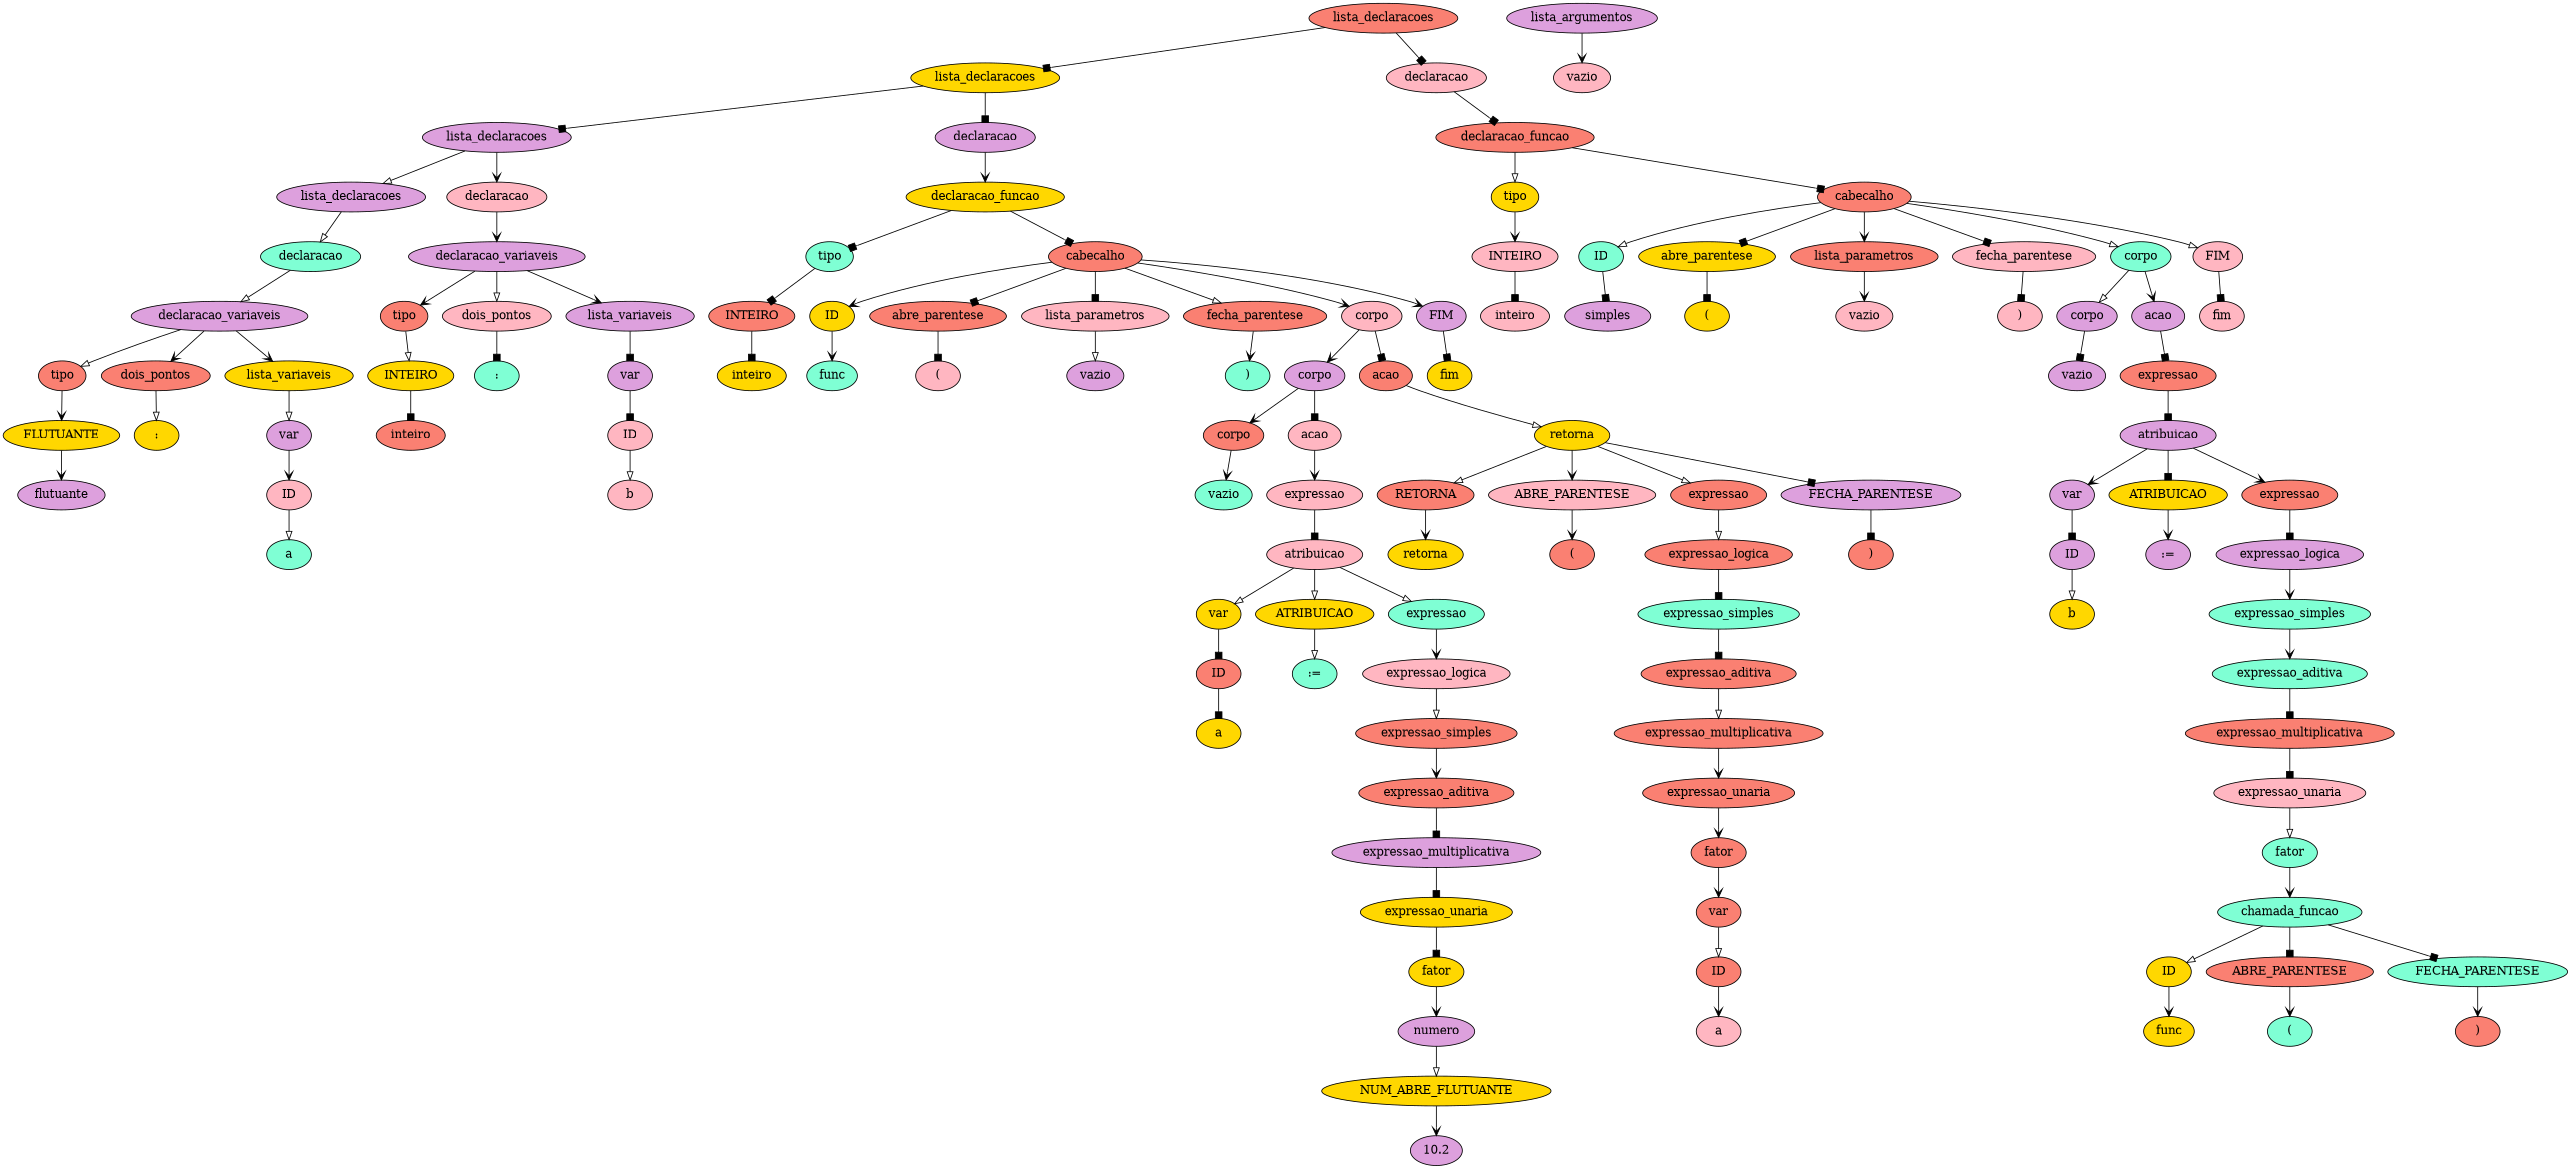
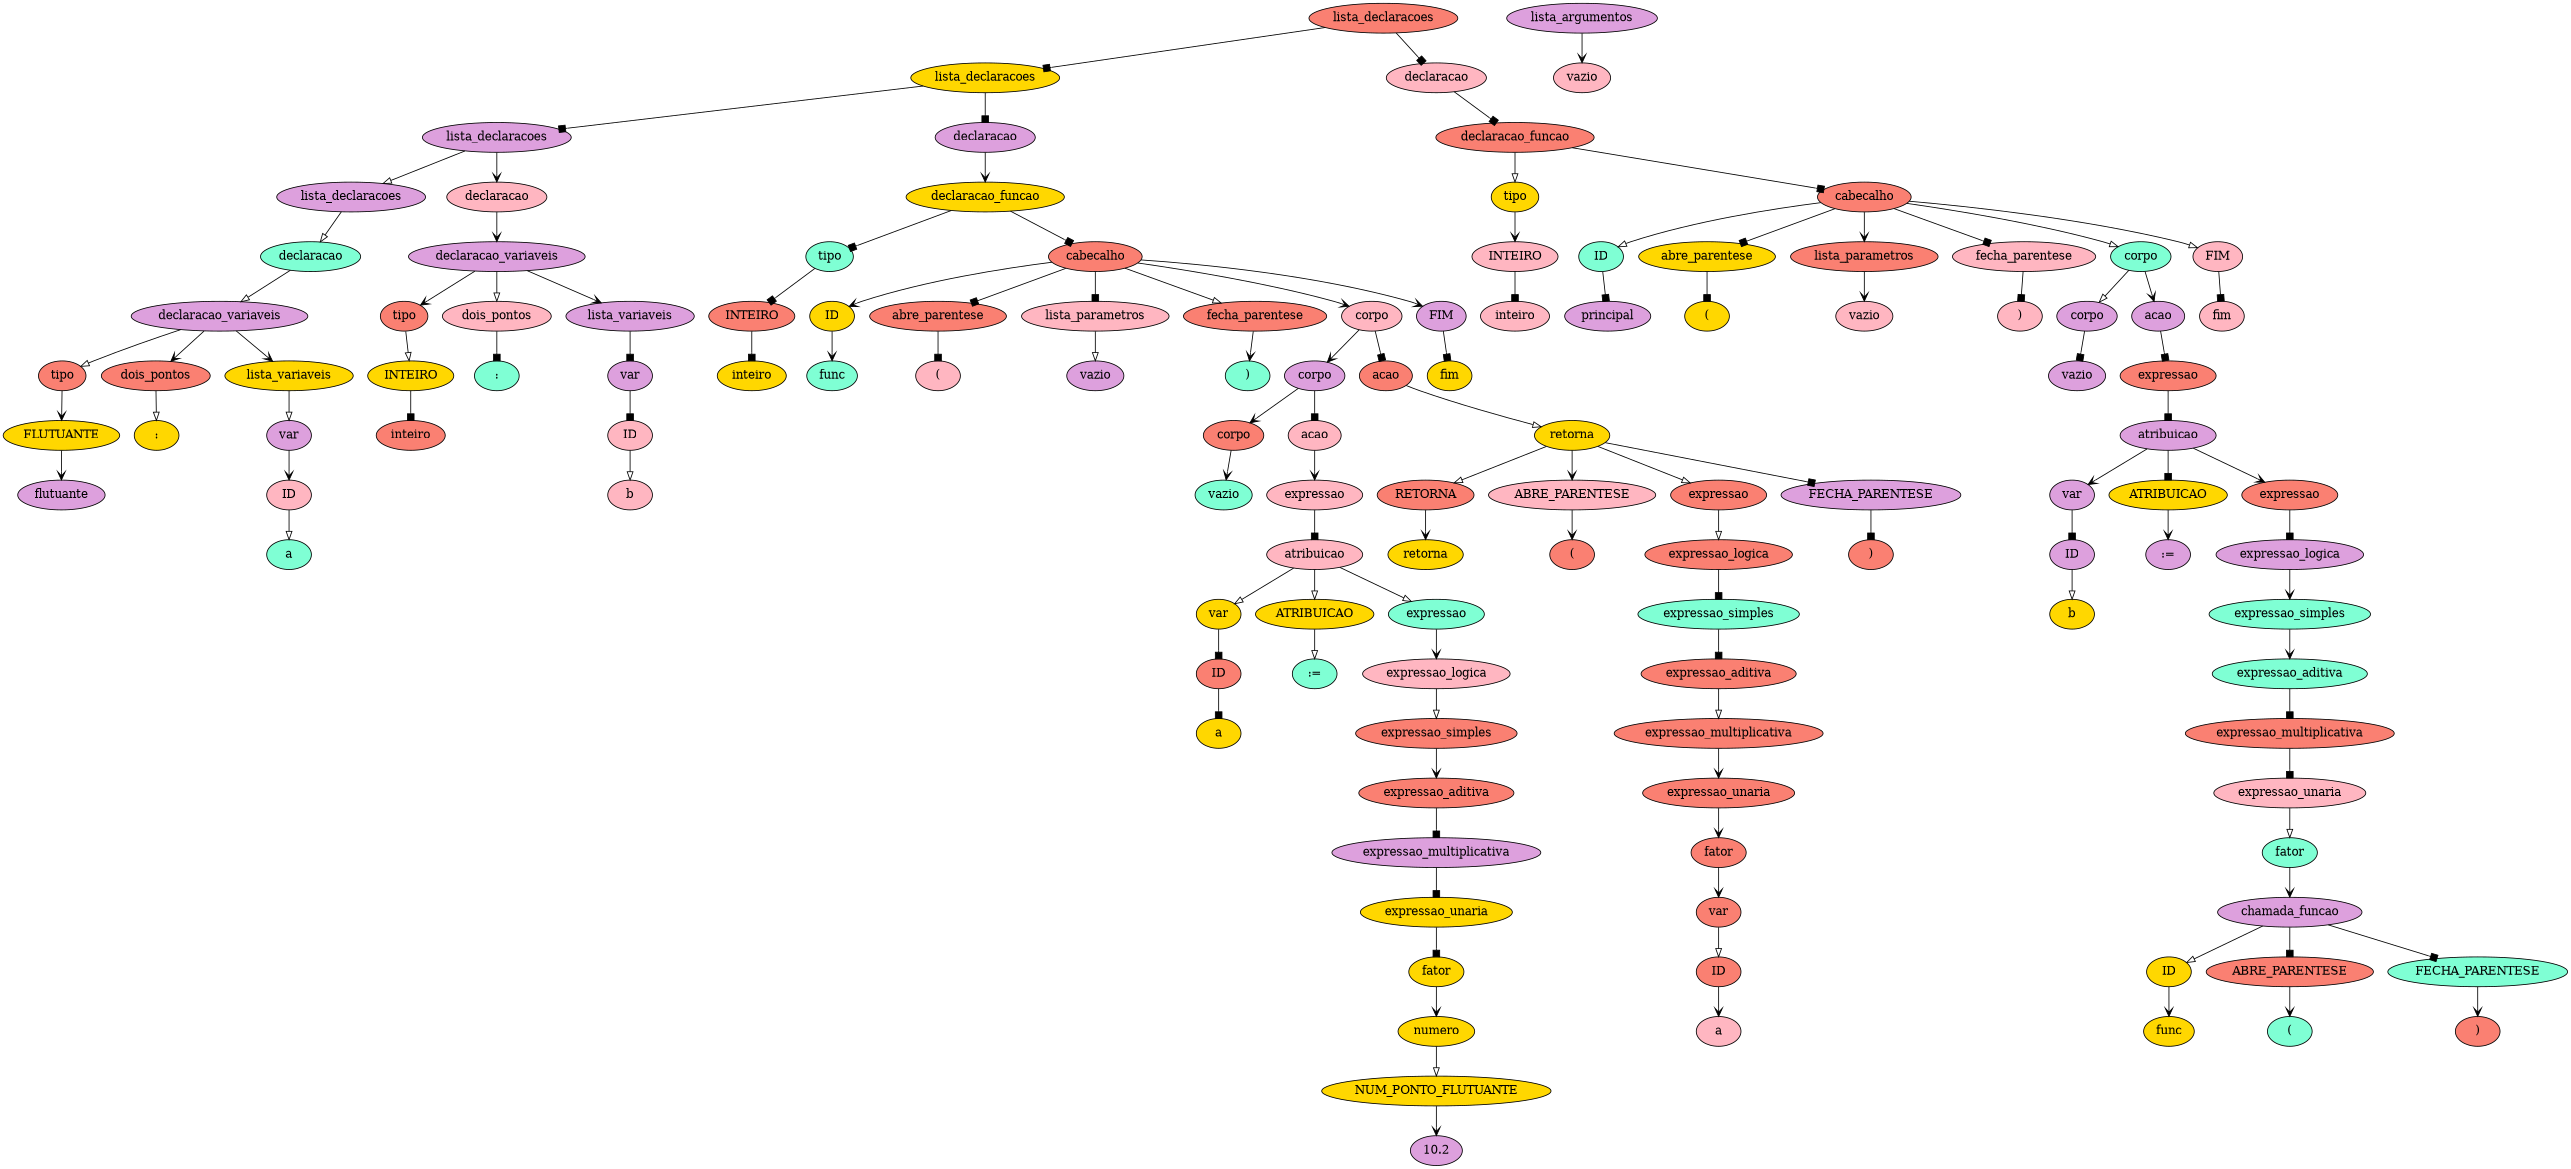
  digraph {
    node [fillcolor=salmon style=filled]
    edge [arrowhead=box]
    n1 [label=lista_declaracoes]
    n2 [fillcolor=gold label=lista_declaracoes]
    n3 [fillcolor=lightpink label=declaracao]
    n4 [fillcolor=plum label=lista_declaracoes]
    n5 [fillcolor=plum label=declaracao]
    n6 [label=declaracao_funcao]
    n7 [fillcolor=plum label=lista_declaracoes]
    n8 [fillcolor=lightpink label=declaracao]
    n9 [fillcolor=gold label=declaracao_funcao]
    n10 [fillcolor=aquamarine label=declaracao]
    n11 [fillcolor=plum label=declaracao_variaveis]
    n12 [fillcolor=plum label=declaracao_variaveis]
    n13 [label=tipo]
    n14 [label=dois_pontos]
    n15 [fillcolor=gold label=lista_variaveis]
    n16 [fillcolor=gold label=FLUTUANTE]
    n17 [fillcolor=gold label=":"]
    n18 [fillcolor=plum label=var]
    n19 [fillcolor=plum label=flutuante]
    n20 [fillcolor=lightpink label=ID]
    n21 [fillcolor=aquamarine label=a]
    n22 [label=tipo]
    n23 [fillcolor=lightpink label=dois_pontos]
    n24 [fillcolor=plum label=lista_variaveis]
    n25 [fillcolor=gold label=INTEIRO]
    n26 [fillcolor=aquamarine label=":"]
    n27 [fillcolor=plum label=var]
    n28 [label=inteiro]
    n29 [fillcolor=lightpink label=ID]
    n30 [fillcolor=lightpink label=b]
    n31 [fillcolor=aquamarine label=tipo]
    n32 [label=cabecalho]
    n33 [label=INTEIRO]
    n34 [fillcolor=gold label=ID]
    n35 [label=abre_parentese]
    n36 [fillcolor=lightpink label=lista_parametros]
    n37 [label=fecha_parentese]
    n38 [fillcolor=lightpink label=corpo]
    n39 [fillcolor=plum label=FIM]
    n40 [fillcolor=gold label=inteiro]
    n41 [fillcolor=aquamarine label=func]
    n42 [fillcolor=lightpink label="("]
    n43 [fillcolor=plum label=vazio]
    n44 [fillcolor=aquamarine label=")"]
    n45 [fillcolor=plum label=corpo]
    n46 [label=acao]
    n47 [fillcolor=gold label=fim]
    n48 [label=corpo]
    n49 [fillcolor=lightpink label=acao]
    n50 [fillcolor=gold label=retorna]
    n51 [fillcolor=aquamarine label=vazio]
    n52 [fillcolor=lightpink label=expressao]
    n53 [fillcolor=lightpink label=atribuicao]
    n54 [fillcolor=gold label=var]
    n55 [fillcolor=gold label=ATRIBUICAO]
    n56 [fillcolor=aquamarine label=expressao]
    n57 [label=ID]
    n58 [fillcolor=aquamarine label=":="]
    n59 [fillcolor=lightpink label=expressao_logica]
    n60 [fillcolor=gold label=a]
    n61 [label=expressao_simples]
    n62 [label=expressao_aditiva]
    n63 [fillcolor=plum label=expressao_multiplicativa]
    n64 [fillcolor=gold label=expressao_unaria]
    n65 [fillcolor=gold label=fator]
-   n66 [fillcolor=plum label=numero]
-   n67 [fillcolor=gold label=NUM_ABRE_FLUTUANTE]
+   n66 [fillcolor=gold label=numero]
+   n67 [fillcolor=gold label=NUM_PONTO_FLUTUANTE]
    n68 [fillcolor=plum label=10.2]
    n69 [label=RETORNA]
    n70 [fillcolor=lightpink label=ABRE_PARENTESE]
    n71 [label=expressao]
    n72 [fillcolor=plum label=FECHA_PARENTESE]
    n73 [fillcolor=gold label=retorna]
    n74 [label="("]
    n75 [label=expressao_logica]
    n76 [label=")"]
    n77 [fillcolor=aquamarine label=expressao_simples]
    n78 [label=expressao_aditiva]
    n79 [label=expressao_multiplicativa]
    n80 [label=expressao_unaria]
    n81 [label=fator]
    n82 [label=var]
    n83 [label=ID]
    n84 [fillcolor=lightpink label=a]
    n85 [fillcolor=gold label=tipo]
    n86 [label=cabecalho]
    n87 [fillcolor=lightpink label=INTEIRO]
    n88 [fillcolor=aquamarine label=ID]
    n89 [fillcolor=gold label=abre_parentese]
    n90 [label=lista_parametros]
    n91 [fillcolor=lightpink label=fecha_parentese]
    n92 [fillcolor=aquamarine label=corpo]
    n93 [fillcolor=lightpink label=FIM]
    n94 [fillcolor=lightpink label=inteiro]
-   n95 [fillcolor=plum label=simples]
+   n95 [fillcolor=plum label=principal]
    n96 [fillcolor=gold label="("]
    n97 [fillcolor=lightpink label=vazio]
    n98 [fillcolor=lightpink label=")"]
    n99 [fillcolor=plum label=corpo]
    n100 [fillcolor=plum label=acao]
    n101 [fillcolor=lightpink label=fim]
    n102 [fillcolor=plum label=vazio]
    n103 [label=expressao]
    n104 [fillcolor=plum label=atribuicao]
    n105 [fillcolor=plum label=var]
    n106 [fillcolor=gold label=ATRIBUICAO]
    n107 [label=expressao]
    n108 [fillcolor=plum label=ID]
    n109 [fillcolor=plum label=":="]
    n110 [fillcolor=plum label=expressao_logica]
    n111 [fillcolor=gold label=b]
    n112 [fillcolor=aquamarine label=expressao_simples]
    n113 [fillcolor=aquamarine label=expressao_aditiva]
    n114 [label=expressao_multiplicativa]
    n115 [fillcolor=lightpink label=expressao_unaria]
    n116 [fillcolor=aquamarine label=fator]
-   n117 [fillcolor=aquamarine label=chamada_funcao]
+   n117 [fillcolor=plum label=chamada_funcao]
    n118 [fillcolor=gold label=ID]
    n119 [label=ABRE_PARENTESE]
    n120 [fillcolor=aquamarine label=FECHA_PARENTESE]
    n121 [fillcolor=gold label=func]
    n122 [fillcolor=aquamarine label="("]
    n123 [fillcolor=plum label=lista_argumentos]
    n124 [fillcolor=lightpink label=vazio]
    n125 [label=")"]
    n1 -> n2
    n1 -> n3
    n2 -> n4
    n2 -> n5
    n3 -> n6
    n4 -> n7 [arrowhead=onormal]
    n4 -> n8 [arrowhead=vee]
    n5 -> n9 [arrowhead=vee]
    n6 -> n85 [arrowhead=onormal]
    n6 -> n86
    n7 -> n10 [arrowhead=onormal]
    n8 -> n11 [arrowhead=vee]
    n9 -> n31
    n9 -> n32
    n10 -> n12 [arrowhead=onormal]
    n11 -> n22 [arrowhead=vee]
    n11 -> n23 [arrowhead=onormal]
    n11 -> n24 [arrowhead=vee]
    n12 -> n13 [arrowhead=onormal]
    n12 -> n14 [arrowhead=vee]
    n12 -> n15 [arrowhead=vee]
    n13 -> n16 [arrowhead=vee]
    n14 -> n17 [arrowhead=onormal]
    n15 -> n18 [arrowhead=onormal]
    n16 -> n19 [arrowhead=vee]
    n18 -> n20 [arrowhead=vee]
    n20 -> n21 [arrowhead=onormal]
    n22 -> n25 [arrowhead=onormal]
    n23 -> n26
    n24 -> n27
    n25 -> n28
    n27 -> n29
    n29 -> n30 [arrowhead=onormal]
    n31 -> n33
    n32 -> n34 [arrowhead=vee]
    n32 -> n35
    n32 -> n36
    n32 -> n37 [arrowhead=onormal]
    n32 -> n38 [arrowhead=vee]
    n32 -> n39 [arrowhead=vee]
    n33 -> n40
    n34 -> n41 [arrowhead=vee]
    n35 -> n42
    n36 -> n43 [arrowhead=onormal]
    n37 -> n44 [arrowhead=vee]
    n38 -> n45 [arrowhead=vee]
    n38 -> n46
    n39 -> n47
    n45 -> n48 [arrowhead=vee]
    n45 -> n49
    n46 -> n50 [arrowhead=onormal]
    n48 -> n51 [arrowhead=vee]
    n49 -> n52 [arrowhead=vee]
    n50 -> n69 [arrowhead=onormal]
    n50 -> n70 [arrowhead=vee]
    n50 -> n71 [arrowhead=onormal]
    n50 -> n72
    n52 -> n53
    n53 -> n54 [arrowhead=onormal]
    n53 -> n55 [arrowhead=onormal]
    n53 -> n56 [arrowhead=onormal]
    n54 -> n57
    n55 -> n58 [arrowhead=onormal]
    n56 -> n59 [arrowhead=vee]
    n57 -> n60
    n59 -> n61 [arrowhead=onormal]
    n61 -> n62 [arrowhead=vee]
    n62 -> n63
    n63 -> n64
    n64 -> n65
    n65 -> n66 [arrowhead=vee]
    n66 -> n67 [arrowhead=onormal]
    n67 -> n68 [arrowhead=vee]
    n69 -> n73 [arrowhead=vee]
    n70 -> n74 [arrowhead=vee]
    n71 -> n75 [arrowhead=onormal]
    n72 -> n76
    n75 -> n77
    n77 -> n78
    n78 -> n79 [arrowhead=onormal]
    n79 -> n80 [arrowhead=vee]
    n80 -> n81 [arrowhead=vee]
    n81 -> n82 [arrowhead=vee]
    n82 -> n83 [arrowhead=onormal]
    n83 -> n84 [arrowhead=vee]
    n85 -> n87 [arrowhead=vee]
    n86 -> n88 [arrowhead=onormal]
    n86 -> n89
    n86 -> n90 [arrowhead=vee]
    n86 -> n91
    n86 -> n92 [arrowhead=onormal]
    n86 -> n93 [arrowhead=onormal]
    n87 -> n94
    n88 -> n95
    n89 -> n96
    n90 -> n97 [arrowhead=vee]
    n91 -> n98
    n92 -> n99 [arrowhead=onormal]
    n92 -> n100 [arrowhead=vee]
    n93 -> n101
    n99 -> n102
    n100 -> n103
    n103 -> n104
    n104 -> n105 [arrowhead=vee]
    n104 -> n106
    n104 -> n107 [arrowhead=vee]
    n105 -> n108
    n106 -> n109 [arrowhead=vee]
    n107 -> n110
    n108 -> n111 [arrowhead=onormal]
    n110 -> n112 [arrowhead=vee]
    n112 -> n113 [arrowhead=vee]
    n113 -> n114
    n114 -> n115
    n115 -> n116 [arrowhead=onormal]
    n116 -> n117 [arrowhead=vee]
    n117 -> n118 [arrowhead=onormal]
    n117 -> n119
    n117 -> n120
    n118 -> n121 [arrowhead=vee]
    n119 -> n122 [arrowhead=vee]
    n120 -> n125 [arrowhead=vee]
    n123 -> n124 [arrowhead=vee]
  }
